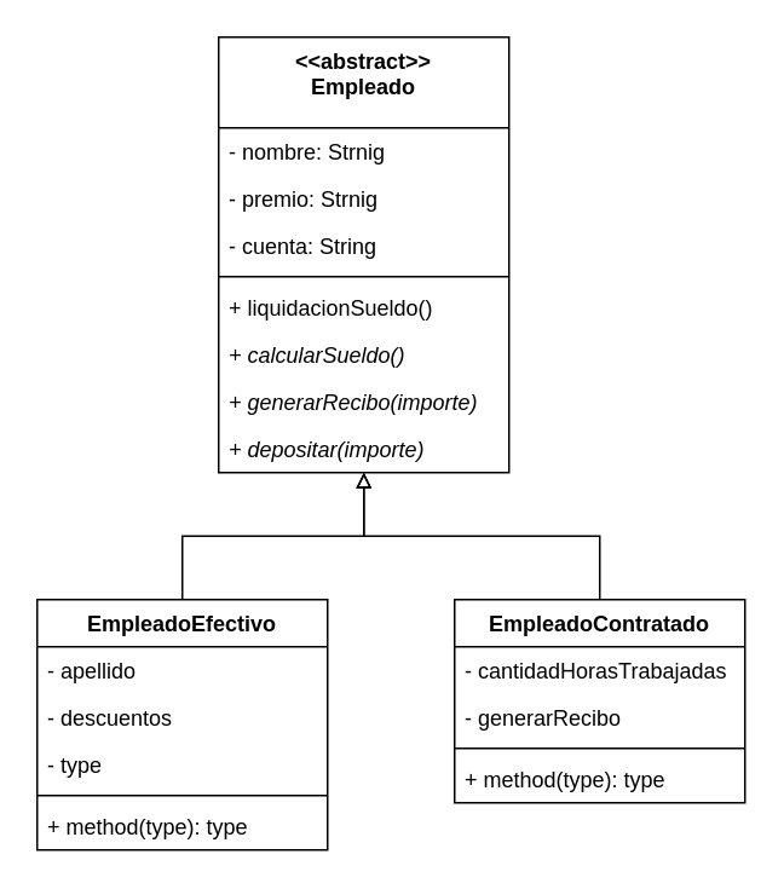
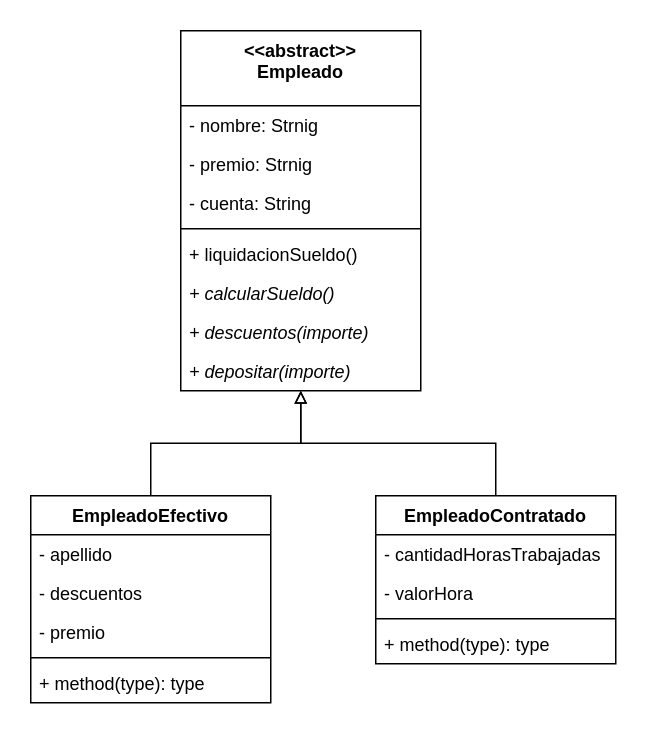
  <mxCell id="0" />
  <mxCell id="1" parent="0" />
  <mxCell id="2" value="&lt;&lt;abstract&gt;&gt;&#10;Empleado" style="swimlane;fontStyle=1;align=center;verticalAlign=top;childLayout=stackLayout;horizontal=1;startSize=50;horizontalStack=0;resizeParent=1;resizeParentMax=0;resizeLast=0;collapsible=1;marginBottom=0;" vertex="1" parent="1"><mxGeometry x="120" y="20" width="160" height="240" as="geometry" /></mxCell>
  <mxCell id="3" value="- nombre: Strnig" style="text;strokeColor=none;fillColor=none;align=left;verticalAlign=top;spacingLeft=4;spacingRight=4;overflow=hidden;rotatable=0;points=[[0,0.5],[1,0.5]];portConstraint=eastwest;" vertex="1" parent="2"><mxGeometry y="50" width="160" height="26" as="geometry" /></mxCell>
  <mxCell id="4" value="- premio: Strnig" style="text;strokeColor=none;fillColor=none;align=left;verticalAlign=top;spacingLeft=4;spacingRight=4;overflow=hidden;rotatable=0;points=[[0,0.5],[1,0.5]];portConstraint=eastwest;" vertex="1" parent="2"><mxGeometry y="76" width="160" height="26" as="geometry" /></mxCell>
  <mxCell id="5" value="- cuenta: String" style="text;strokeColor=none;fillColor=none;align=left;verticalAlign=top;spacingLeft=4;spacingRight=4;overflow=hidden;rotatable=0;points=[[0,0.5],[1,0.5]];portConstraint=eastwest;" vertex="1" parent="2"><mxGeometry y="102" width="160" height="26" as="geometry" /></mxCell>
  <mxCell id="6" value="" style="line;strokeWidth=1;fillColor=none;align=left;verticalAlign=middle;spacingTop=-1;spacingLeft=3;spacingRight=3;rotatable=0;labelPosition=right;points=[];portConstraint=eastwest;" vertex="1" parent="2"><mxGeometry y="128" width="160" height="8" as="geometry" /></mxCell>
  <mxCell id="7" value="+ liquidacionSueldo()" style="text;strokeColor=none;fillColor=none;align=left;verticalAlign=top;spacingLeft=4;spacingRight=4;overflow=hidden;rotatable=0;points=[[0,0.5],[1,0.5]];portConstraint=eastwest;" vertex="1" parent="2"><mxGeometry y="136" width="160" height="26" as="geometry" /></mxCell>
  <mxCell id="8" value="+ calcularSueldo()" style="text;strokeColor=none;fillColor=none;align=left;verticalAlign=top;spacingLeft=4;spacingRight=4;overflow=hidden;rotatable=0;points=[[0,0.5],[1,0.5]];portConstraint=eastwest;fontStyle=2" vertex="1" parent="2"><mxGeometry y="162" width="160" height="26" as="geometry" /></mxCell>
- <mxCell id="9" value="+ generarRecibo(importe)" style="text;strokeColor=none;fillColor=none;align=left;verticalAlign=top;spacingLeft=4;spacingRight=4;overflow=hidden;rotatable=0;points=[[0,0.5],[1,0.5]];portConstraint=eastwest;fontStyle=2" vertex="1" parent="2"><mxGeometry y="188" width="160" height="26" as="geometry" /></mxCell>
+ <mxCell id="9" value="+ descuentos(importe)" style="text;strokeColor=none;fillColor=none;align=left;verticalAlign=top;spacingLeft=4;spacingRight=4;overflow=hidden;rotatable=0;points=[[0,0.5],[1,0.5]];portConstraint=eastwest;fontStyle=2" vertex="1" parent="2"><mxGeometry y="188" width="160" height="26" as="geometry" /></mxCell>
  <mxCell id="10" value="+ depositar(importe)" style="text;strokeColor=none;fillColor=none;align=left;verticalAlign=top;spacingLeft=4;spacingRight=4;overflow=hidden;rotatable=0;points=[[0,0.5],[1,0.5]];portConstraint=eastwest;fontStyle=2" vertex="1" parent="2"><mxGeometry y="214" width="160" height="26" as="geometry" /></mxCell>
  <mxCell id="11" style="edgeStyle=orthogonalEdgeStyle;rounded=0;orthogonalLoop=1;jettySize=auto;html=1;endArrow=block;endFill=0;" edge="1" parent="1" source="12" target="2"><mxGeometry relative="1" as="geometry" /></mxCell>
  <mxCell id="12" value="EmpleadoEfectivo" style="swimlane;fontStyle=1;align=center;verticalAlign=top;childLayout=stackLayout;horizontal=1;startSize=26;horizontalStack=0;resizeParent=1;resizeParentMax=0;resizeLast=0;collapsible=1;marginBottom=0;" vertex="1" parent="1"><mxGeometry x="20" y="330" width="160" height="138" as="geometry" /></mxCell>
  <mxCell id="13" value="- apellido" style="text;strokeColor=none;fillColor=none;align=left;verticalAlign=top;spacingLeft=4;spacingRight=4;overflow=hidden;rotatable=0;points=[[0,0.5],[1,0.5]];portConstraint=eastwest;" vertex="1" parent="12"><mxGeometry y="26" width="160" height="26" as="geometry" /></mxCell>
  <mxCell id="14" value="- descuentos" style="text;strokeColor=none;fillColor=none;align=left;verticalAlign=top;spacingLeft=4;spacingRight=4;overflow=hidden;rotatable=0;points=[[0,0.5],[1,0.5]];portConstraint=eastwest;" vertex="1" parent="12"><mxGeometry y="52" width="160" height="26" as="geometry" /></mxCell>
- <mxCell id="15" value="- type" style="text;strokeColor=none;fillColor=none;align=left;verticalAlign=top;spacingLeft=4;spacingRight=4;overflow=hidden;rotatable=0;points=[[0,0.5],[1,0.5]];portConstraint=eastwest;" vertex="1" parent="12"><mxGeometry y="78" width="160" height="26" as="geometry" /></mxCell>
+ <mxCell id="15" value="- premio" style="text;strokeColor=none;fillColor=none;align=left;verticalAlign=top;spacingLeft=4;spacingRight=4;overflow=hidden;rotatable=0;points=[[0,0.5],[1,0.5]];portConstraint=eastwest;" vertex="1" parent="12"><mxGeometry y="78" width="160" height="26" as="geometry" /></mxCell>
  <mxCell id="16" value="" style="line;strokeWidth=1;fillColor=none;align=left;verticalAlign=middle;spacingTop=-1;spacingLeft=3;spacingRight=3;rotatable=0;labelPosition=right;points=[];portConstraint=eastwest;" vertex="1" parent="12"><mxGeometry y="104" width="160" height="8" as="geometry" /></mxCell>
  <mxCell id="17" value="+ method(type): type" style="text;strokeColor=none;fillColor=none;align=left;verticalAlign=top;spacingLeft=4;spacingRight=4;overflow=hidden;rotatable=0;points=[[0,0.5],[1,0.5]];portConstraint=eastwest;" vertex="1" parent="12"><mxGeometry y="112" width="160" height="26" as="geometry" /></mxCell>
  <mxCell id="18" style="edgeStyle=orthogonalEdgeStyle;rounded=0;orthogonalLoop=1;jettySize=auto;html=1;endArrow=block;endFill=0;" edge="1" parent="1" source="19" target="2"><mxGeometry relative="1" as="geometry" /></mxCell>
  <mxCell id="19" value="EmpleadoContratado" style="swimlane;fontStyle=1;align=center;verticalAlign=top;childLayout=stackLayout;horizontal=1;startSize=26;horizontalStack=0;resizeParent=1;resizeParentMax=0;resizeLast=0;collapsible=1;marginBottom=0;" vertex="1" parent="1"><mxGeometry x="250" y="330" width="160" height="112" as="geometry" /></mxCell>
  <mxCell id="20" value="- cantidadHorasTrabajadas" style="text;strokeColor=none;fillColor=none;align=left;verticalAlign=top;spacingLeft=4;spacingRight=4;overflow=hidden;rotatable=0;points=[[0,0.5],[1,0.5]];portConstraint=eastwest;" vertex="1" parent="19"><mxGeometry y="26" width="160" height="26" as="geometry" /></mxCell>
- <mxCell id="21" value="- generarRecibo" style="text;strokeColor=none;fillColor=none;align=left;verticalAlign=top;spacingLeft=4;spacingRight=4;overflow=hidden;rotatable=0;points=[[0,0.5],[1,0.5]];portConstraint=eastwest;" vertex="1" parent="19"><mxGeometry y="52" width="160" height="26" as="geometry" /></mxCell>
+ <mxCell id="21" value="- valorHora" style="text;strokeColor=none;fillColor=none;align=left;verticalAlign=top;spacingLeft=4;spacingRight=4;overflow=hidden;rotatable=0;points=[[0,0.5],[1,0.5]];portConstraint=eastwest;" vertex="1" parent="19"><mxGeometry y="52" width="160" height="26" as="geometry" /></mxCell>
  <mxCell id="22" value="" style="line;strokeWidth=1;fillColor=none;align=left;verticalAlign=middle;spacingTop=-1;spacingLeft=3;spacingRight=3;rotatable=0;labelPosition=right;points=[];portConstraint=eastwest;" vertex="1" parent="19"><mxGeometry y="78" width="160" height="8" as="geometry" /></mxCell>
  <mxCell id="23" value="+ method(type): type" style="text;strokeColor=none;fillColor=none;align=left;verticalAlign=top;spacingLeft=4;spacingRight=4;overflow=hidden;rotatable=0;points=[[0,0.5],[1,0.5]];portConstraint=eastwest;" vertex="1" parent="19"><mxGeometry y="86" width="160" height="26" as="geometry" /></mxCell>
